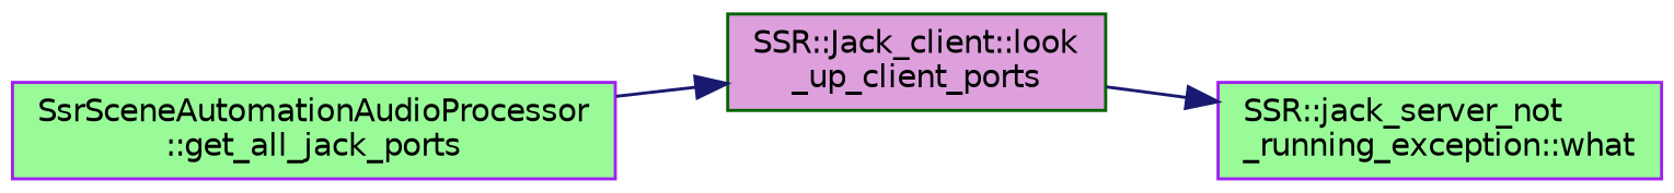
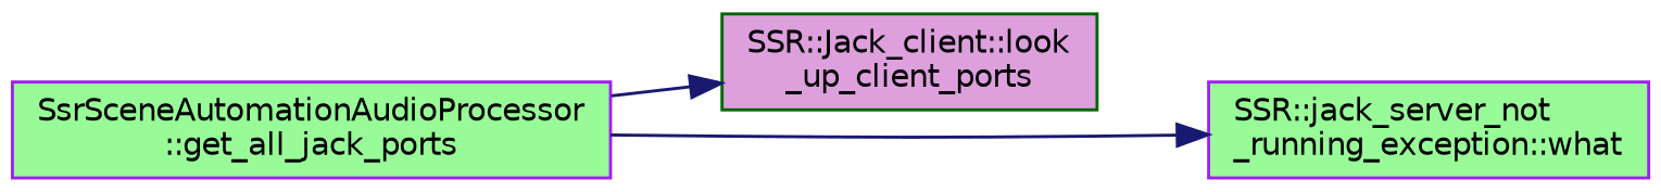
  digraph {
    rankdir=LR
    node [color=purple fillcolor=palegreen fontname=Helvetica fontsize=10 shape=record style=filled]
    edge [color=midnightblue fontname=Helvetica fontsize=10 labelfontname=Helvetica labelfontsize=10 style=solid]
    n1 [fontcolor=black height=0.2 label="SsrSceneAutomationAudioProcessor\l::get_all_jack_ports" width=0.4]
    n2 [color=darkgreen fillcolor=plum height=0.2 label="SSR::Jack_client::look\l_up_client_ports" width=0.4]
    n3 [height=0.2 label="SSR::jack_server_not\l_running_exception::what" width=0.4]
    n1 -> n2
-   n2 -> n3
+   n1 -> n3
  }
